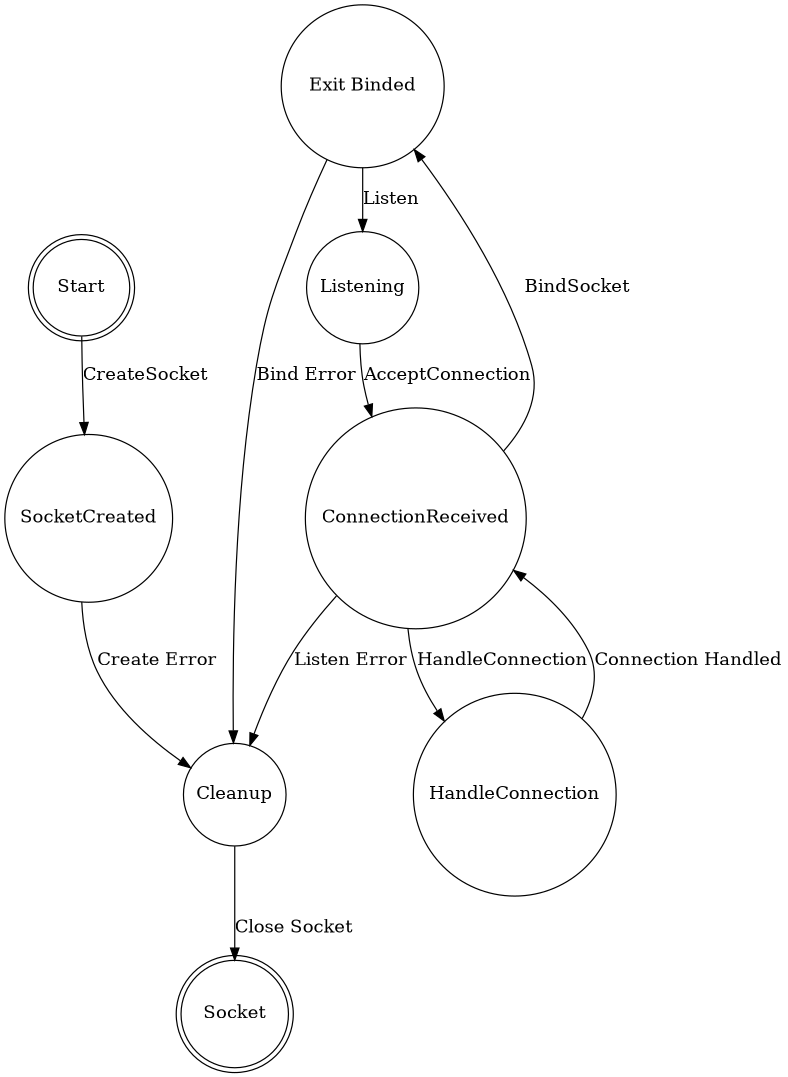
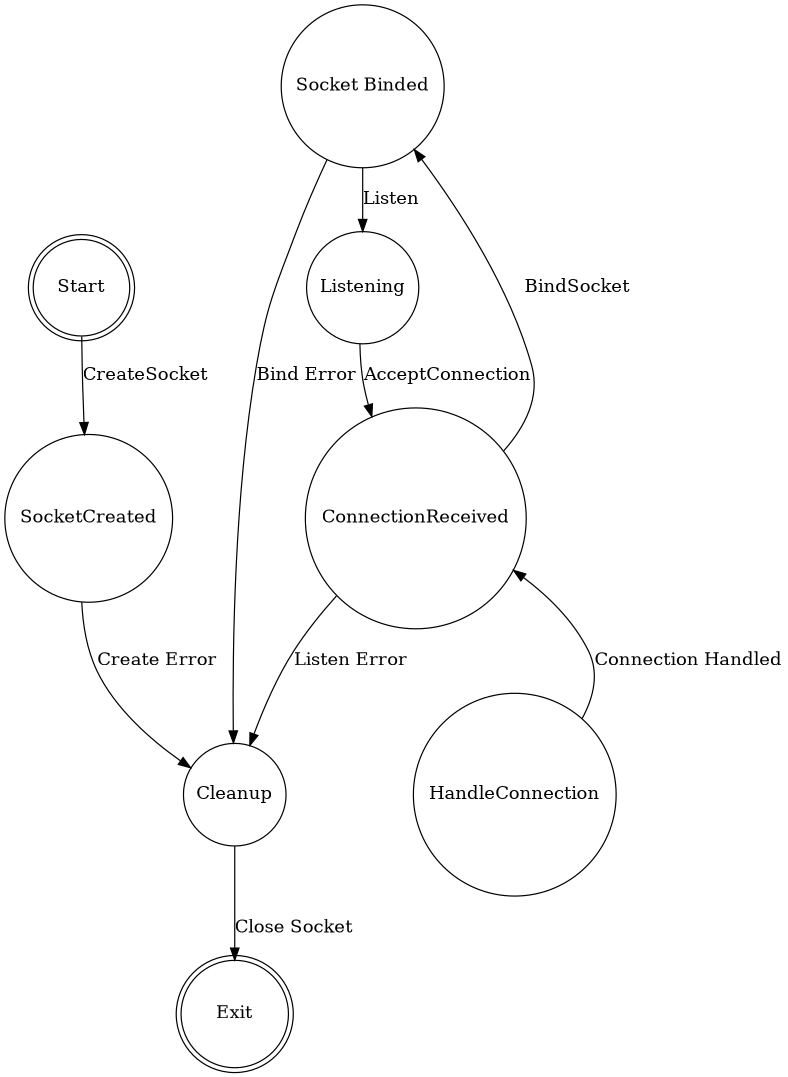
  digraph {
    node [fontsize=15 shape=circle]
    edge [fontsize=15]
    n1 [height=1 label=Start shape=doublecircle width=1]
    n2 [height=1 label=SocketCreated width=1]
    n3 [height=1 label=Cleanup width=1]
-   n4 [height=1 label="Exit Binded" width=1]
+   n4 [height=1 label="Socket Binded" width=1]
    n5 [height=1 label=Listening width=1]
-   n6 [height=1 label=Socket shape=doublecircle width=1]
+   n6 [height=1 label=Exit shape=doublecircle width=1]
    n7 [height=1 label=ConnectionReceived width=1]
    n8 [height=1 label=HandleConnection width=1]
    n1 -> n2 [label=CreateSocket]
    n2 -> n3 [label="Create Error"]
    n3 -> n6 [label="Close Socket"]
    n4 -> n3 [label="Bind Error"]
    n4 -> n5 [label=Listen]
    n5 -> n7 [label=AcceptConnection]
    n7 -> n3 [label="Listen Error"]
    n7 -> n4 [label=BindSocket]
-   n7 -> n8 [label=HandleConnection]
    n8 -> n7 [label="Connection Handled"]
  }
